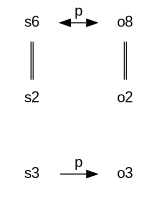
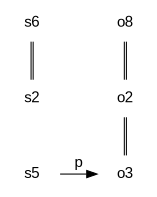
  graph {
    fontname="Liberation Sans"
    node [fontname="Liberation Sans" shape=plaintext]
    edge [dir=none fontname="Liberation Sans" color="black:black"]
    n1 [label=s6]
    n2 [label=o8]
    s2
    o2
-   s3
+   s3 [label=s5]
    o3
    subgraph sub_1 {
      rank=same
      n1
      n2
    }
    subgraph sub_2 {
      rank=same
      s2
      o2
    }
    subgraph sub_3 {
      rank=same
      s3
      o3
    }
-   n1 -- n2 [dir=both label=p color=""]
    n1 -- s2
    n2 -- o2
+   o2 -- o3
    s3 -- o3 [dir=forward label=p color=""]
  }
